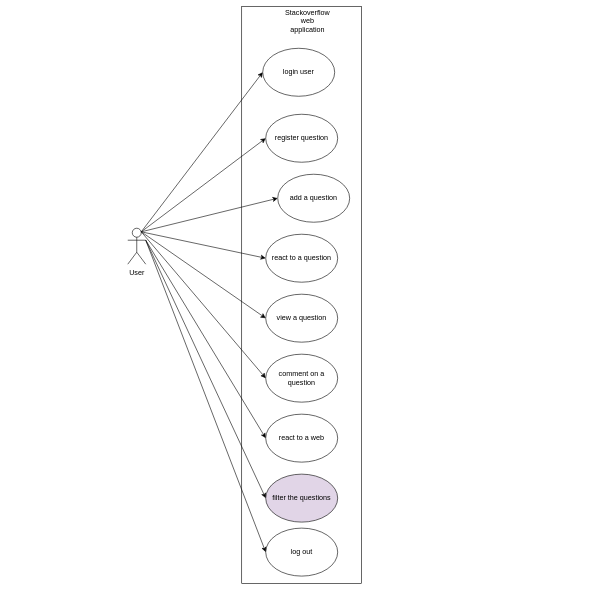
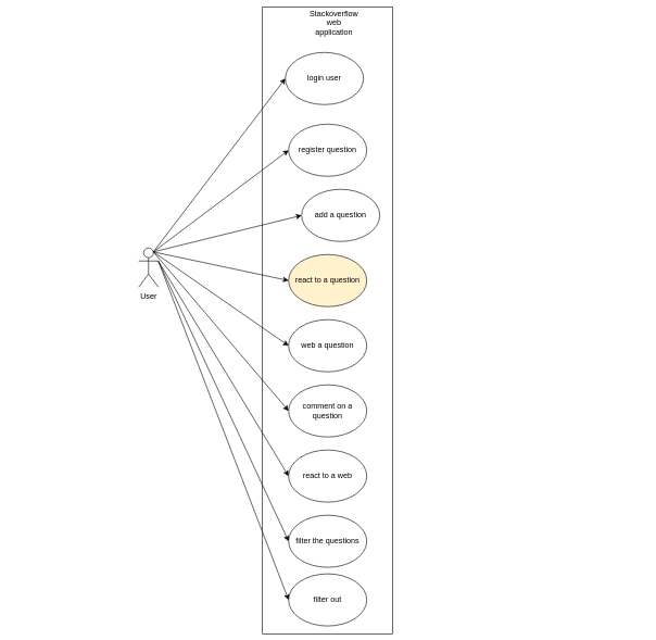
  <mxCell id="0" />
  <mxCell id="1" parent="0" />
  <mxCell id="2" value="User" style="shape=umlActor;verticalLabelPosition=bottom;verticalAlign=top;html=1;outlineConnect=0;" vertex="1" parent="1"><mxGeometry x="212" y="380" width="30" height="60" as="geometry" /></mxCell>
  <mxCell id="3" value="" style="rounded=0;whiteSpace=wrap;html=1;rotation=-90;" vertex="1" parent="1"><mxGeometry x="20.75" y="391.25" width="962.5" height="200" as="geometry" /></mxCell>
  <mxCell id="4" value="login user" style="ellipse;whiteSpace=wrap;html=1;" vertex="1" parent="1"><mxGeometry x="437" y="80" width="120" height="80" as="geometry" /></mxCell>
  <mxCell id="5" value="register question" style="ellipse;whiteSpace=wrap;html=1;" vertex="1" parent="1"><mxGeometry x="442" y="190" width="120" height="80" as="geometry" /></mxCell>
  <mxCell id="6" value="add a question" style="ellipse;whiteSpace=wrap;html=1;" vertex="1" parent="1"><mxGeometry x="462" y="290" width="120" height="80" as="geometry" /></mxCell>
- <mxCell id="7" value="react to a question" style="ellipse;whiteSpace=wrap;html=1;" vertex="1" parent="1"><mxGeometry x="442" y="390" width="120" height="80" as="geometry" /></mxCell>
- <mxCell id="8" value="view a question" style="ellipse;whiteSpace=wrap;html=1;" vertex="1" parent="1"><mxGeometry x="442" y="490" width="120" height="80" as="geometry" /></mxCell>
+ <mxCell id="7" value="react to a question" style="ellipse;whiteSpace=wrap;html=1;fillColor=#fff2cc;" vertex="1" parent="1"><mxGeometry x="442" y="390" width="120" height="80" as="geometry" /></mxCell>
+ <mxCell id="8" value="web a question" style="ellipse;whiteSpace=wrap;html=1;" vertex="1" parent="1"><mxGeometry x="442" y="490" width="120" height="80" as="geometry" /></mxCell>
  <mxCell id="9" value="comment on a question" style="ellipse;whiteSpace=wrap;html=1;" vertex="1" parent="1"><mxGeometry x="442" y="590" width="120" height="80" as="geometry" /></mxCell>
  <mxCell id="10" value="react to a web" style="ellipse;whiteSpace=wrap;html=1;" vertex="1" parent="1"><mxGeometry x="442" y="690" width="120" height="80" as="geometry" /></mxCell>
- <mxCell id="11" value="filter the questions" style="ellipse;whiteSpace=wrap;html=1;fillColor=#e1d5e7;" vertex="1" parent="1"><mxGeometry x="442" y="790" width="120" height="80" as="geometry" /></mxCell>
+ <mxCell id="11" value="filter the questions" style="ellipse;whiteSpace=wrap;html=1;" vertex="1" parent="1"><mxGeometry x="442" y="790" width="120" height="80" as="geometry" /></mxCell>
  <mxCell id="12" value="Stackoverflow web application" style="text;html=1;strokeColor=none;fillColor=none;align=center;verticalAlign=middle;whiteSpace=wrap;rounded=0;" vertex="1" parent="1"><mxGeometry x="482" y="20" width="60" height="30" as="geometry" /></mxCell>
- <mxCell id="13" value="log out" style="ellipse;whiteSpace=wrap;html=1;" vertex="1" parent="1"><mxGeometry x="442" y="880" width="120" height="80" as="geometry" /></mxCell>
+ <mxCell id="13" value="filter out" style="ellipse;whiteSpace=wrap;html=1;" vertex="1" parent="1"><mxGeometry x="442" y="880" width="120" height="80" as="geometry" /></mxCell>
  <mxCell id="14" value="" style="endArrow=classic;html=1;rounded=0;exitX=0.75;exitY=0.1;exitDx=0;exitDy=0;exitPerimeter=0;entryX=0;entryY=0.5;entryDx=0;entryDy=0;" edge="1" parent="1" source="2" target="4"><mxGeometry width="50" height="50" relative="1" as="geometry"><mxPoint x="262" y="330" as="sourcePoint" /><mxPoint x="312" y="280" as="targetPoint" /></mxGeometry></mxCell>
  <mxCell id="15" value="" style="endArrow=classic;html=1;rounded=0;exitX=0.75;exitY=0.1;exitDx=0;exitDy=0;exitPerimeter=0;entryX=0;entryY=0.5;entryDx=0;entryDy=0;" edge="1" parent="1" source="2" target="5"><mxGeometry width="50" height="50" relative="1" as="geometry"><mxPoint x="322" y="360" as="sourcePoint" /><mxPoint x="372" y="310" as="targetPoint" /></mxGeometry></mxCell>
  <mxCell id="16" value="" style="endArrow=classic;html=1;rounded=0;entryX=0;entryY=0.5;entryDx=0;entryDy=0;exitX=0.75;exitY=0.1;exitDx=0;exitDy=0;exitPerimeter=0;" edge="1" parent="1" source="2" target="6"><mxGeometry width="50" height="50" relative="1" as="geometry"><mxPoint x="242" y="380" as="sourcePoint" /><mxPoint x="452" y="240" as="targetPoint" /></mxGeometry></mxCell>
  <mxCell id="17" value="" style="endArrow=classic;html=1;rounded=0;entryX=0;entryY=0.5;entryDx=0;entryDy=0;exitX=0.75;exitY=0.1;exitDx=0;exitDy=0;exitPerimeter=0;" edge="1" parent="1" source="2" target="7"><mxGeometry width="50" height="50" relative="1" as="geometry"><mxPoint x="245" y="396" as="sourcePoint" /><mxPoint x="452" y="340" as="targetPoint" /></mxGeometry></mxCell>
  <mxCell id="18" value="" style="endArrow=classic;html=1;rounded=0;entryX=0;entryY=0.5;entryDx=0;entryDy=0;exitX=0.75;exitY=0.1;exitDx=0;exitDy=0;exitPerimeter=0;" edge="1" parent="1" source="2" target="8"><mxGeometry width="50" height="50" relative="1" as="geometry"><mxPoint x="245" y="396" as="sourcePoint" /><mxPoint x="452" y="440" as="targetPoint" /></mxGeometry></mxCell>
  <mxCell id="19" value="" style="endArrow=classic;html=1;rounded=0;entryX=0;entryY=0.5;entryDx=0;entryDy=0;exitX=0.75;exitY=0.1;exitDx=0;exitDy=0;exitPerimeter=0;" edge="1" parent="1" source="2" target="9"><mxGeometry width="50" height="50" relative="1" as="geometry"><mxPoint x="245" y="396" as="sourcePoint" /><mxPoint x="452" y="540" as="targetPoint" /></mxGeometry></mxCell>
  <mxCell id="20" value="" style="endArrow=classic;html=1;rounded=0;entryX=0;entryY=0.5;entryDx=0;entryDy=0;exitX=1;exitY=0.333;exitDx=0;exitDy=0;exitPerimeter=0;" edge="1" parent="1" source="2" target="10"><mxGeometry width="50" height="50" relative="1" as="geometry"><mxPoint x="242" y="470" as="sourcePoint" /><mxPoint x="449" y="714" as="targetPoint" /></mxGeometry></mxCell>
  <mxCell id="21" value="" style="endArrow=classic;html=1;rounded=0;entryX=0;entryY=0.5;entryDx=0;entryDy=0;" edge="1" parent="1" target="11"><mxGeometry width="50" height="50" relative="1" as="geometry"><mxPoint x="242" y="400" as="sourcePoint" /><mxPoint x="432" y="790" as="targetPoint" /></mxGeometry></mxCell>
  <mxCell id="22" value="" style="endArrow=classic;html=1;rounded=0;entryX=0;entryY=0.5;entryDx=0;entryDy=0;exitX=1;exitY=0.333;exitDx=0;exitDy=0;exitPerimeter=0;" edge="1" parent="1" source="2" target="13"><mxGeometry width="50" height="50" relative="1" as="geometry"><mxPoint x="232" y="490" as="sourcePoint" /><mxPoint x="432" y="920" as="targetPoint" /></mxGeometry></mxCell>
